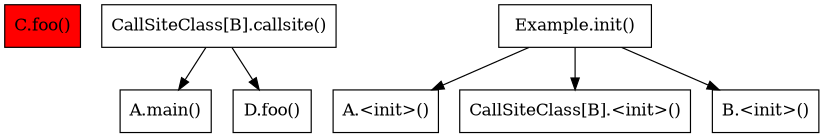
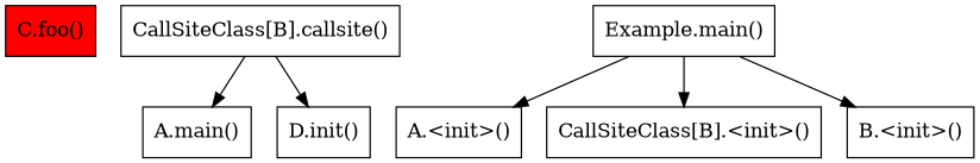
  digraph {
    node [fillcolor=white shape=box style=filled]
    "C.foo()" [fillcolor=red]
    n2 [label="A.main()"]
-   "Example.main()" [label="Example.init()"]
+   "Example.main()"
    "A.<init>()"
    "CallSiteClass[B].<init>()"
    "B.<init>()"
    "CallSiteClass[B].callsite()"
-   "D.foo()"
+   "D.foo()" [label="D.init()"]
    "Example.main()" -> "A.<init>()"
    "Example.main()" -> "CallSiteClass[B].<init>()"
    "Example.main()" -> "B.<init>()"
    "CallSiteClass[B].callsite()" -> n2
    "CallSiteClass[B].callsite()" -> "D.foo()"
  }
